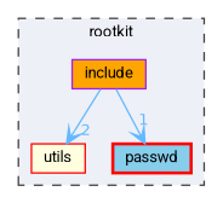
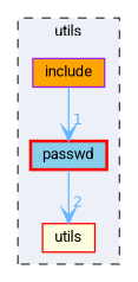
  digraph {
    compound=true
    fontname=Roboto
    node [color=red fontname=Roboto fontsize=10 shape=box style=filled]
    edge [arrowhead=vee color=steelblue1 fontcolor=steelblue1 fontname=Roboto fontsize=10 labeldistance=1.5 labelfontname=Helvetica labelfontsize=10]
    n1 [fillcolor=lightyellow height=0.2 label=utils width=0.4]
    n2 [color=purple fillcolor=orange height=0.2 label=include width=0.4]
    n3 [fillcolor=skyblue height=0.2 label=passwd style="filled,bold" width=0.4]
    subgraph cluster_1 {
      bgcolor="#edf0f7"
      fontsize=10
-     label=rootkit
+     label=utils
      pencolor=grey25
      style="filled,dashed"
      n1
      n2
      n3
    }
    n2 -> n3 [headlabel=1]
-   n2 -> n1 [headlabel=2]
+   n3 -> n1 [headlabel=2]
  }
